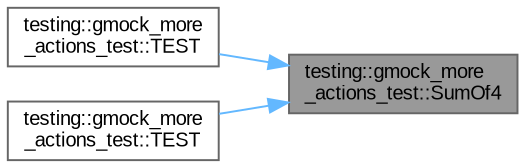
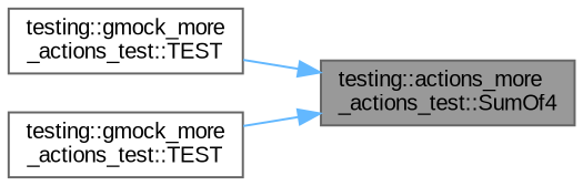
  digraph {
    rankdir=RL
    fontname="Liberation Sans"
    node [color=grey40 fillcolor=white fontname="Liberation Sans" fontsize=10 shape=box style=filled]
    edge [color=steelblue1 dir=back fontname="Liberation Sans" fontsize=10 labelfontname=Helvetica labelfontsize=10 style=solid]
-   n1 [color=gray40 fillcolor=grey60 fontcolor=black height=0.2 label="testing::gmock_more\l_actions_test::SumOf4" width=0.4]
+   n1 [color=gray40 fillcolor=grey60 fontcolor=black height=0.2 label="testing::actions_more\l_actions_test::SumOf4" width=0.4]
    n2 [height=0.2 label="testing::gmock_more\l_actions_test::TEST" width=0.4]
    n3 [height=0.2 label="testing::gmock_more\l_actions_test::TEST" width=0.4]
    n1 -> n2
    n1 -> n3
  }
